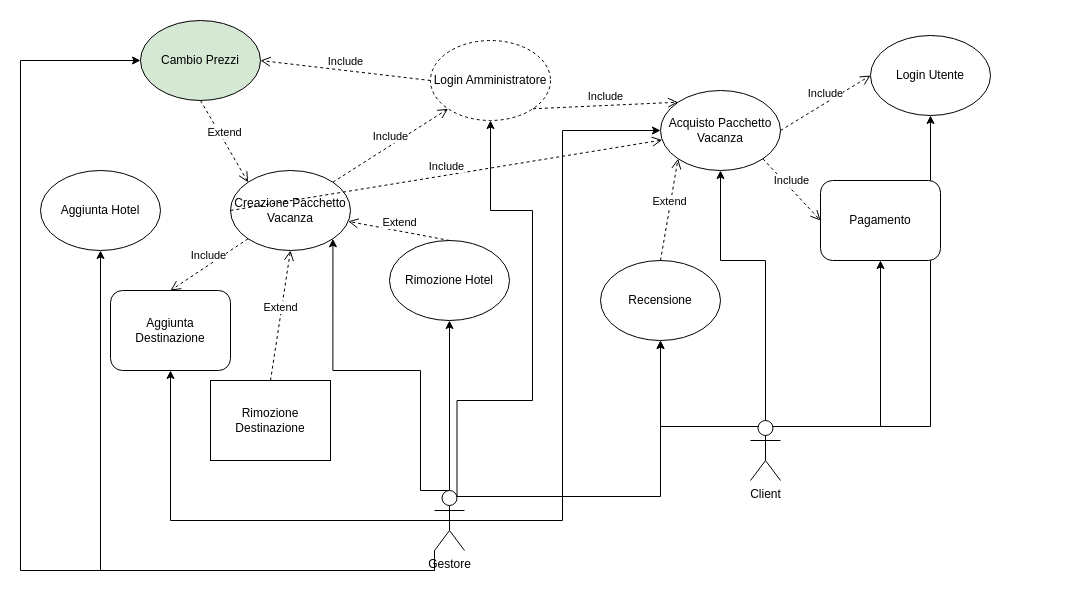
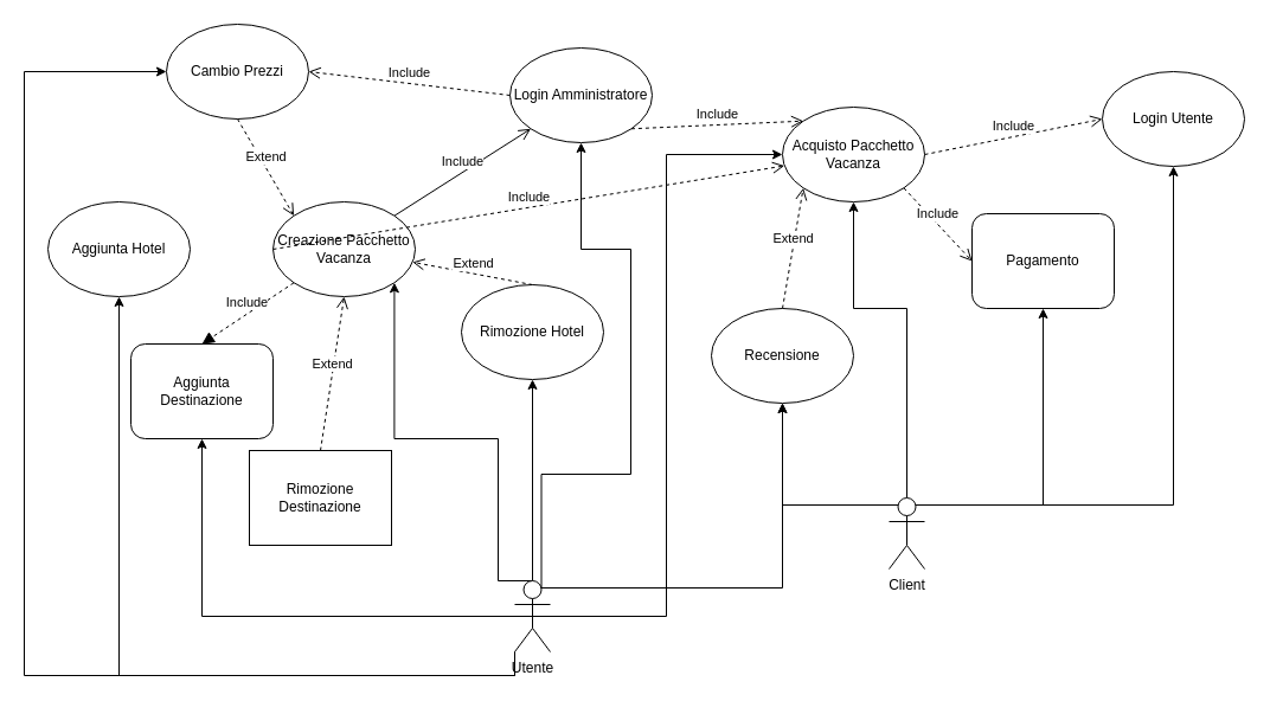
  <mxCell id="0" />
  <mxCell id="1" parent="0" />
  <mxCell id="2" style="edgeStyle=orthogonalEdgeStyle;rounded=0;orthogonalLoop=1;jettySize=auto;html=1;exitX=0.75;exitY=0.1;exitDx=0;exitDy=0;exitPerimeter=0;entryX=0.5;entryY=1;entryDx=0;entryDy=0;" edge="1" parent="1" source="10" target="23"><mxGeometry relative="1" as="geometry"><Array as="points"><mxPoint x="456" y="400" /><mxPoint x="532" y="400" /><mxPoint x="532" y="210" /><mxPoint x="490" y="210" /></Array></mxGeometry></mxCell>
  <mxCell id="3" style="edgeStyle=orthogonalEdgeStyle;rounded=0;orthogonalLoop=1;jettySize=auto;html=1;exitX=0.5;exitY=0;exitDx=0;exitDy=0;exitPerimeter=0;entryX=0.5;entryY=1;entryDx=0;entryDy=0;" edge="1" parent="1" source="10" target="27"><mxGeometry relative="1" as="geometry" /></mxCell>
  <mxCell id="4" style="edgeStyle=orthogonalEdgeStyle;rounded=0;orthogonalLoop=1;jettySize=auto;html=1;exitX=0.5;exitY=0;exitDx=0;exitDy=0;exitPerimeter=0;entryX=1;entryY=1;entryDx=0;entryDy=0;" edge="1" parent="1" source="10" target="26"><mxGeometry relative="1" as="geometry"><Array as="points"><mxPoint x="420" y="490" /><mxPoint x="420" y="370" /><mxPoint x="332" y="370" /></Array></mxGeometry></mxCell>
  <mxCell id="5" style="edgeStyle=orthogonalEdgeStyle;rounded=0;orthogonalLoop=1;jettySize=auto;html=1;exitX=0.25;exitY=0.1;exitDx=0;exitDy=0;exitPerimeter=0;" edge="1" parent="1" source="10" target="21"><mxGeometry relative="1" as="geometry" /></mxCell>
  <mxCell id="6" style="edgeStyle=orthogonalEdgeStyle;rounded=0;orthogonalLoop=1;jettySize=auto;html=1;entryX=0.5;entryY=1;entryDx=0;entryDy=0;exitX=0.5;exitY=0.5;exitDx=0;exitDy=0;exitPerimeter=0;" edge="1" parent="1" source="10" target="18"><mxGeometry relative="1" as="geometry"><mxPoint x="430" y="520" as="sourcePoint" /></mxGeometry></mxCell>
  <mxCell id="7" style="edgeStyle=orthogonalEdgeStyle;rounded=0;orthogonalLoop=1;jettySize=auto;html=1;exitX=0;exitY=1;exitDx=0;exitDy=0;exitPerimeter=0;entryX=0;entryY=0.5;entryDx=0;entryDy=0;" edge="1" parent="1" source="10" target="16"><mxGeometry relative="1" as="geometry"><Array as="points"><mxPoint x="434" y="570" /><mxPoint x="20" y="570" /><mxPoint x="20" y="60" /></Array></mxGeometry></mxCell>
  <mxCell id="8" style="edgeStyle=orthogonalEdgeStyle;rounded=0;orthogonalLoop=1;jettySize=auto;html=1;exitX=0;exitY=1;exitDx=0;exitDy=0;exitPerimeter=0;entryX=0.5;entryY=1;entryDx=0;entryDy=0;" edge="1" parent="1" source="10" target="28"><mxGeometry relative="1" as="geometry" /></mxCell>
  <mxCell id="9" style="edgeStyle=orthogonalEdgeStyle;rounded=0;orthogonalLoop=1;jettySize=auto;html=1;exitX=0.5;exitY=0.5;exitDx=0;exitDy=0;exitPerimeter=0;entryX=0;entryY=0.5;entryDx=0;entryDy=0;" edge="1" parent="1" source="10" target="19"><mxGeometry relative="1" as="geometry" /></mxCell>
- <mxCell id="10" value="Gestore" style="shape=umlActor;verticalLabelPosition=bottom;verticalAlign=top;html=1;outlineConnect=0;" parent="1" vertex="1"><mxGeometry x="434" y="490" width="30" height="60" as="geometry" /></mxCell>
+ <mxCell id="10" value="Utente" style="shape=umlActor;verticalLabelPosition=bottom;verticalAlign=top;html=1;outlineConnect=0;" parent="1" vertex="1"><mxGeometry x="434" y="490" width="30" height="60" as="geometry" /></mxCell>
  <mxCell id="11" style="edgeStyle=orthogonalEdgeStyle;rounded=0;orthogonalLoop=1;jettySize=auto;html=1;exitX=0.5;exitY=0;exitDx=0;exitDy=0;exitPerimeter=0;entryX=0.5;entryY=1;entryDx=0;entryDy=0;" edge="1" parent="1" source="15" target="19"><mxGeometry relative="1" as="geometry"><mxPoint x="770" y="250" as="targetPoint" /><Array as="points"><mxPoint x="765" y="260" /><mxPoint x="720" y="260" /></Array></mxGeometry></mxCell>
  <mxCell id="12" style="edgeStyle=orthogonalEdgeStyle;rounded=0;orthogonalLoop=1;jettySize=auto;html=1;exitX=0.25;exitY=0.1;exitDx=0;exitDy=0;exitPerimeter=0;entryX=0.5;entryY=1;entryDx=0;entryDy=0;" edge="1" parent="1" source="15" target="21"><mxGeometry relative="1" as="geometry" /></mxCell>
  <mxCell id="13" style="edgeStyle=orthogonalEdgeStyle;rounded=0;orthogonalLoop=1;jettySize=auto;html=1;entryX=0.5;entryY=1;entryDx=0;entryDy=0;exitX=0.75;exitY=0.1;exitDx=0;exitDy=0;exitPerimeter=0;" edge="1" parent="1" source="15" target="22"><mxGeometry relative="1" as="geometry"><mxPoint x="1060" y="290" as="targetPoint" /><mxPoint x="890" y="426" as="sourcePoint" /></mxGeometry></mxCell>
  <mxCell id="14" style="edgeStyle=orthogonalEdgeStyle;rounded=0;orthogonalLoop=1;jettySize=auto;html=1;exitX=0.75;exitY=0.1;exitDx=0;exitDy=0;exitPerimeter=0;entryX=0.5;entryY=1;entryDx=0;entryDy=0;" edge="1" parent="1" source="15" target="20"><mxGeometry relative="1" as="geometry" /></mxCell>
  <mxCell id="15" value="Client" style="shape=umlActor;verticalLabelPosition=bottom;verticalAlign=top;html=1;outlineConnect=0;" parent="1" vertex="1"><mxGeometry x="750" y="420" width="30" height="60" as="geometry" /></mxCell>
- <mxCell id="16" value="Cambio Prezzi" style="ellipse;whiteSpace=wrap;html=1;fillColor=#d5e8d4;" parent="1" vertex="1"><mxGeometry x="140" y="20" width="120" height="80" as="geometry" /></mxCell>
+ <mxCell id="16" value="Cambio Prezzi" style="ellipse;whiteSpace=wrap;html=1;" parent="1" vertex="1"><mxGeometry x="140" y="20" width="120" height="80" as="geometry" /></mxCell>
  <mxCell id="17" value="Rimozione Destinazione" style="whiteSpace=wrap;html=1;rounded=0;" parent="1" vertex="1"><mxGeometry x="210" y="380" width="120" height="80" as="geometry" /></mxCell>
  <mxCell id="18" value="Aggiunta Destinazione" style="whiteSpace=wrap;html=1;rounded=1;" parent="1" vertex="1"><mxGeometry x="110" y="290" width="120" height="80" as="geometry" /></mxCell>
  <mxCell id="19" value="Acquisto Pacchetto Vacanza" style="ellipse;whiteSpace=wrap;html=1;" parent="1" vertex="1"><mxGeometry x="660" y="90" width="120" height="80" as="geometry" /></mxCell>
  <mxCell id="20" value="Pagamento" style="whiteSpace=wrap;html=1;rounded=1;" parent="1" vertex="1"><mxGeometry x="820" y="180" width="120" height="80" as="geometry" /></mxCell>
  <mxCell id="21" value="Recensione" style="ellipse;whiteSpace=wrap;html=1;" parent="1" vertex="1"><mxGeometry x="600" y="260" width="120" height="80" as="geometry" /></mxCell>
- <mxCell id="22" value="Login Utente" style="ellipse;whiteSpace=wrap;html=1;" parent="1" vertex="1"><mxGeometry x="870" y="35" width="120" height="80" as="geometry" /></mxCell>
- <mxCell id="23" value="Login Amministratore" style="ellipse;whiteSpace=wrap;html=1;dashed=1;" parent="1" vertex="1"><mxGeometry x="430" y="40" width="120" height="80" as="geometry" /></mxCell>
- <mxCell id="24" value="Include" style="html=1;verticalAlign=bottom;endArrow=open;dashed=1;endSize=8;curved=0;rounded=0;entryX=0;entryY=1;entryDx=0;entryDy=0;exitX=1;exitY=0;exitDx=0;exitDy=0;" parent="1" source="26" target="23" edge="1"><mxGeometry relative="1" as="geometry"><mxPoint x="440" y="190" as="sourcePoint" /><mxPoint x="280" y="180" as="targetPoint" /></mxGeometry></mxCell>
+ <mxCell id="22" value="Login Utente" style="ellipse;whiteSpace=wrap;html=1;" parent="1" vertex="1"><mxGeometry x="930" y="60" width="120" height="80" as="geometry" /></mxCell>
+ <mxCell id="23" value="Login Amministratore" style="ellipse;whiteSpace=wrap;html=1;" parent="1" vertex="1"><mxGeometry x="430" y="40" width="120" height="80" as="geometry" /></mxCell>
+ <mxCell id="24" value="Include" style="html=1;verticalAlign=bottom;endArrow=open;dashed=0;endSize=8;curved=0;rounded=0;entryX=0;entryY=1;entryDx=0;entryDy=0;exitX=1;exitY=0;exitDx=0;exitDy=0;" parent="1" source="26" target="23" edge="1"><mxGeometry relative="1" as="geometry"><mxPoint x="440" y="190" as="sourcePoint" /><mxPoint x="280" y="180" as="targetPoint" /></mxGeometry></mxCell>
  <mxCell id="25" value="Include" style="html=1;verticalAlign=bottom;endArrow=open;dashed=1;endSize=8;curved=0;rounded=0;exitX=1;exitY=1;exitDx=0;exitDy=0;entryX=0;entryY=0;entryDx=0;entryDy=0;" parent="1" source="23" target="19" edge="1"><mxGeometry relative="1" as="geometry"><mxPoint x="420" y="230" as="sourcePoint" /><mxPoint x="340" y="230" as="targetPoint" /></mxGeometry></mxCell>
  <mxCell id="26" value="Creazione Pacchetto Vacanza" style="ellipse;whiteSpace=wrap;html=1;" vertex="1" parent="1"><mxGeometry x="230" y="170" width="120" height="80" as="geometry" /></mxCell>
  <mxCell id="27" value="Rimozione Hotel" style="ellipse;whiteSpace=wrap;html=1;" vertex="1" parent="1"><mxGeometry x="389" y="240" width="120" height="80" as="geometry" /></mxCell>
  <mxCell id="28" value="Aggiunta Hotel" style="ellipse;whiteSpace=wrap;html=1;" vertex="1" parent="1"><mxGeometry x="40" y="170" width="120" height="80" as="geometry" /></mxCell>
  <mxCell id="29" value="Extend" style="html=1;verticalAlign=bottom;endArrow=open;dashed=1;endSize=8;curved=0;rounded=0;exitX=0.5;exitY=0;exitDx=0;exitDy=0;" edge="1" parent="1" source="27" target="26"><mxGeometry x="-0.009" relative="1" as="geometry"><mxPoint x="300" y="290" as="sourcePoint" /><mxPoint x="336" y="584" as="targetPoint" /><mxPoint as="offset" /></mxGeometry></mxCell>
  <mxCell id="30" value="Extend" style="html=1;verticalAlign=bottom;endArrow=open;dashed=1;endSize=8;curved=0;rounded=0;exitX=0.5;exitY=1;exitDx=0;exitDy=0;entryX=0;entryY=0;entryDx=0;entryDy=0;" edge="1" parent="1" source="16" target="26"><mxGeometry x="-0.009" relative="1" as="geometry"><mxPoint x="156" y="146.5" as="sourcePoint" /><mxPoint x="70" y="93.5" as="targetPoint" /><mxPoint as="offset" /></mxGeometry></mxCell>
  <mxCell id="31" value="Extend" style="html=1;verticalAlign=bottom;endArrow=open;dashed=1;endSize=8;curved=0;rounded=0;exitX=0.5;exitY=0;exitDx=0;exitDy=0;entryX=0.5;entryY=1;entryDx=0;entryDy=0;" edge="1" parent="1" source="17" target="26"><mxGeometry x="-0.009" relative="1" as="geometry"><mxPoint x="440" y="310" as="sourcePoint" /><mxPoint x="354" y="257" as="targetPoint" /><mxPoint as="offset" /></mxGeometry></mxCell>
  <mxCell id="32" value="Include" style="html=1;verticalAlign=bottom;endArrow=open;dashed=1;endSize=8;curved=0;rounded=0;exitX=0;exitY=0.5;exitDx=0;exitDy=0;" edge="1" parent="1" source="26" target="19"><mxGeometry relative="1" as="geometry"><mxPoint x="500" y="130" as="sourcePoint" /><mxPoint x="360" y="220" as="targetPoint" /></mxGeometry></mxCell>
- <mxCell id="33" value="Include" style="html=1;verticalAlign=bottom;endArrow=open;dashed=1;endSize=8;curved=0;rounded=0;exitX=0;exitY=1;exitDx=0;exitDy=0;entryX=0.5;entryY=0;entryDx=0;entryDy=0;" edge="1" parent="1" source="26" target="18"><mxGeometry relative="1" as="geometry"><mxPoint x="510" y="140" as="sourcePoint" /><mxPoint x="370" y="230" as="targetPoint" /></mxGeometry></mxCell>
+ <mxCell id="33" value="Include" style="html=1;verticalAlign=bottom;endArrow=block;dashed=1;endSize=8;curved=0;rounded=0;exitX=0;exitY=1;exitDx=0;exitDy=0;entryX=0.5;entryY=0;entryDx=0;entryDy=0;" edge="1" parent="1" source="26" target="18"><mxGeometry relative="1" as="geometry"><mxPoint x="510" y="140" as="sourcePoint" /><mxPoint x="370" y="230" as="targetPoint" /></mxGeometry></mxCell>
  <mxCell id="34" value="Include" style="html=1;verticalAlign=bottom;endArrow=open;dashed=1;endSize=8;curved=0;rounded=0;exitX=1;exitY=0.5;exitDx=0;exitDy=0;entryX=0;entryY=0.5;entryDx=0;entryDy=0;" edge="1" parent="1" source="19" target="22"><mxGeometry relative="1" as="geometry"><mxPoint x="520" y="150" as="sourcePoint" /><mxPoint x="380" y="240" as="targetPoint" /></mxGeometry></mxCell>
  <mxCell id="35" value="Include" style="html=1;verticalAlign=bottom;endArrow=open;dashed=1;endSize=8;curved=0;rounded=0;exitX=1;exitY=1;exitDx=0;exitDy=0;entryX=0;entryY=0.5;entryDx=0;entryDy=0;" edge="1" parent="1" source="19" target="20"><mxGeometry relative="1" as="geometry"><mxPoint x="530" y="160" as="sourcePoint" /><mxPoint x="390" y="250" as="targetPoint" /></mxGeometry></mxCell>
  <mxCell id="36" value="Extend" style="html=1;verticalAlign=bottom;endArrow=open;dashed=1;endSize=8;curved=0;rounded=0;exitX=0.5;exitY=0;exitDx=0;exitDy=0;entryX=0;entryY=1;entryDx=0;entryDy=0;" edge="1" parent="1" source="21" target="19"><mxGeometry x="-0.009" relative="1" as="geometry"><mxPoint x="450" y="280" as="sourcePoint" /><mxPoint x="351" y="241" as="targetPoint" /><mxPoint as="offset" /></mxGeometry></mxCell>
  <mxCell id="37" value="Include" style="html=1;verticalAlign=bottom;endArrow=open;dashed=1;endSize=8;curved=0;rounded=0;exitX=0;exitY=0.5;exitDx=0;exitDy=0;entryX=1;entryY=0.5;entryDx=0;entryDy=0;" edge="1" parent="1" source="23" target="16"><mxGeometry relative="1" as="geometry"><mxPoint x="458" y="118" as="sourcePoint" /><mxPoint x="342" y="192" as="targetPoint" /></mxGeometry></mxCell>
